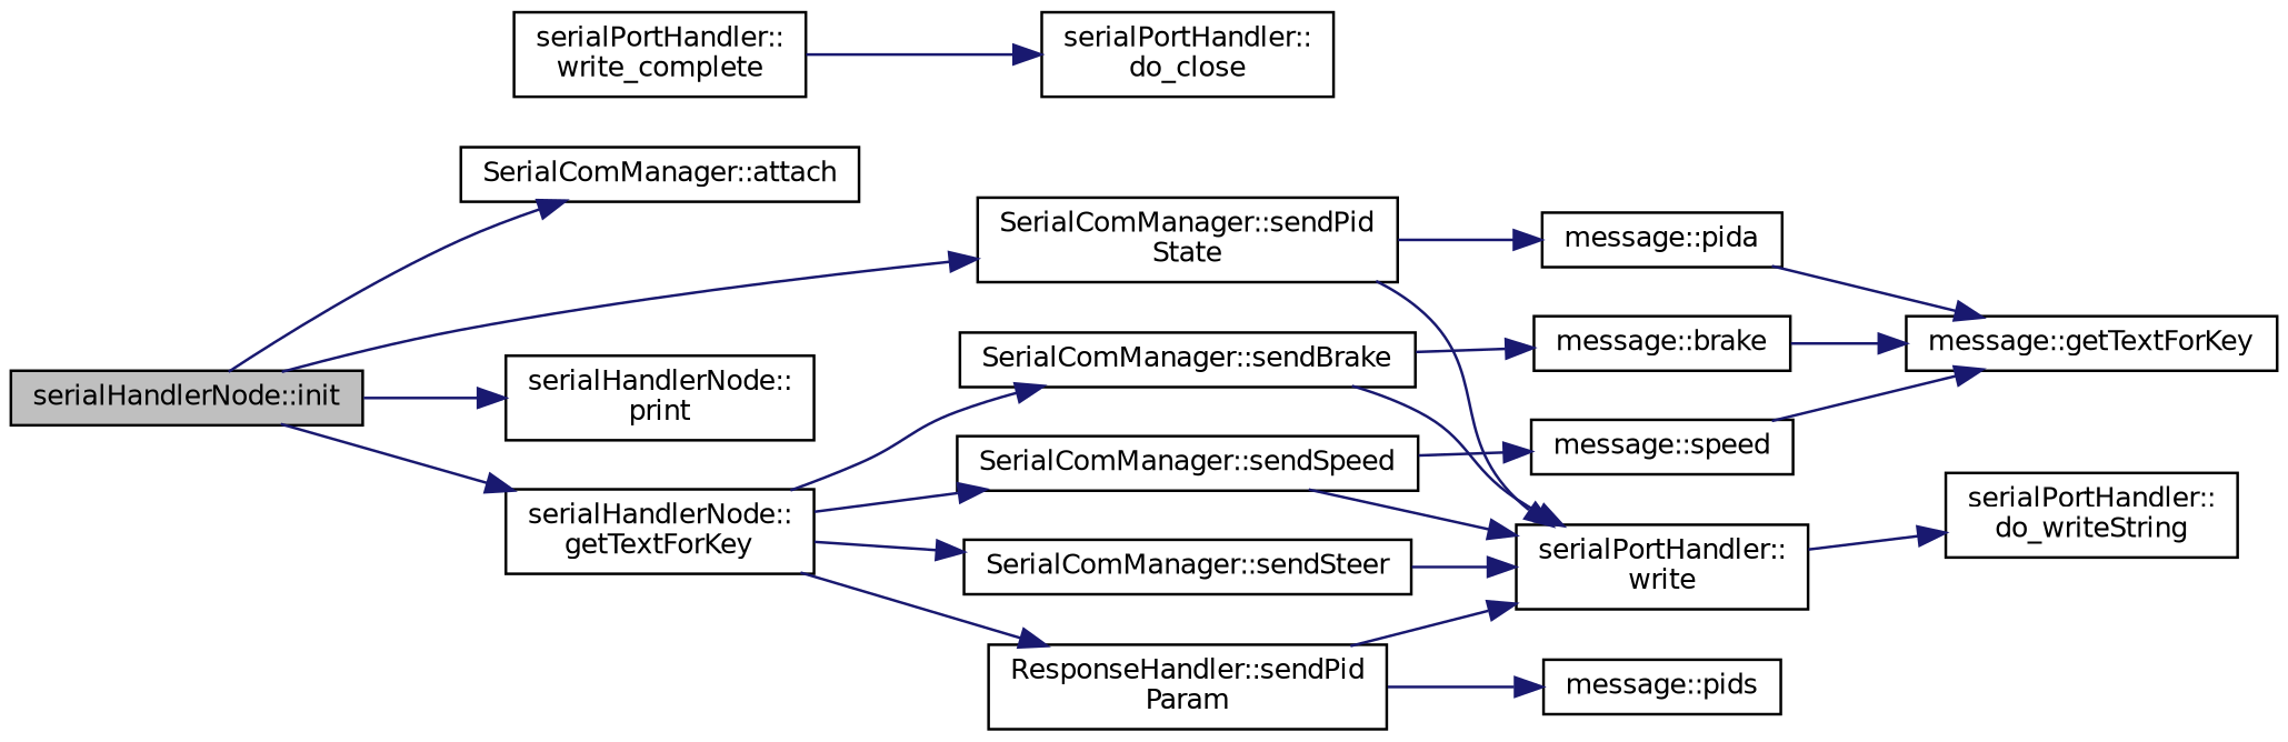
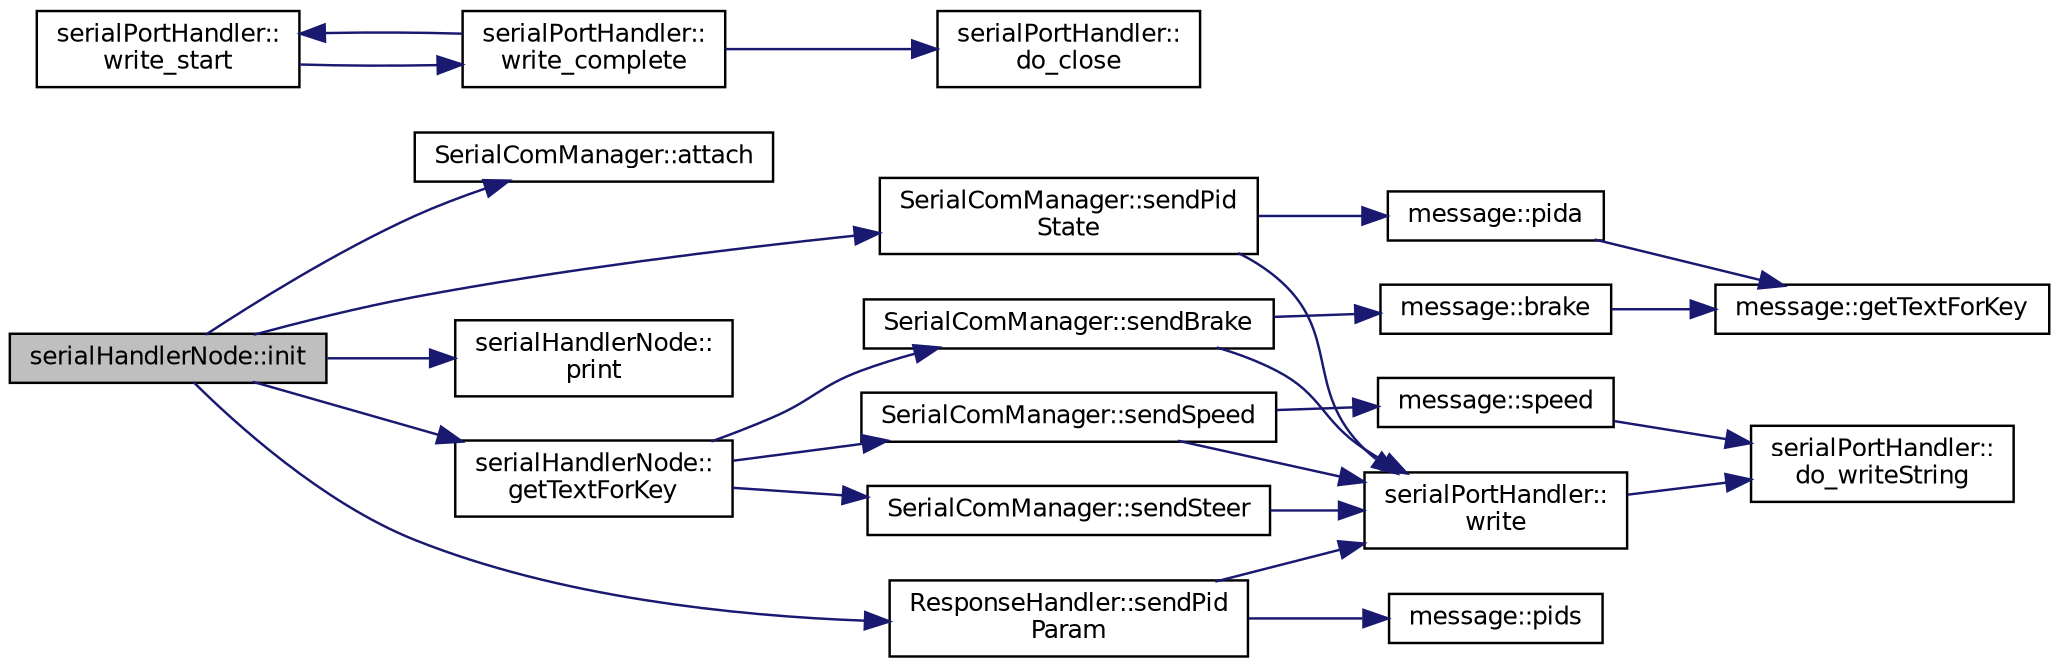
  digraph {
    rankdir=LR
    node [color=black fillcolor=white fontname=Helvetica fontsize=10 shape=record style=filled]
    edge [color=midnightblue fontname=Helvetica fontsize=10 labelfontname=Helvetica labelfontsize=10 style=solid]
    n1 [fillcolor=grey75 fontcolor=black height=0.2 label="serialHandlerNode::init" width=0.4]
    n2 [height=0.2 label="SerialComManager::attach" width=0.4]
    n3 [height=0.2 label="serialHandlerNode::\lgetTextForKey" width=0.4]
    n4 [height=0.2 label="serialHandlerNode::\lprint" width=0.4]
    n5 [height=0.2 label="ResponseHandler::sendPid\lParam" width=0.4]
    n6 [height=0.2 label="SerialComManager::sendPid\lState" width=0.4]
    n7 [height=0.2 label="SerialComManager::sendBrake" width=0.4]
    n8 [height=0.2 label="SerialComManager::sendSpeed" width=0.4]
    n9 [height=0.2 label="SerialComManager::sendSteer" width=0.4]
    n10 [height=0.2 label="serialPortHandler::\lwrite" width=0.4]
    n11 [height=0.2 label="message::pids" width=0.4]
    n12 [height=0.2 label="message::pida" width=0.4]
    n13 [height=0.2 label="message::brake" width=0.4]
    n14 [height=0.2 label="message::speed" width=0.4]
    n15 [height=0.2 label="message::getTextForKey" width=0.4]
    n16 [height=0.2 label="serialPortHandler::\ldo_writeString" width=0.4]
+   n17 [height=0.2 label="serialPortHandler::\lwrite_start" width=0.4]
    n18 [height=0.2 label="serialPortHandler::\lwrite_complete" width=0.4]
    n19 [height=0.2 label="serialPortHandler::\ldo_close" width=0.4]
    n1 -> n2
    n1 -> n3
    n1 -> n4
-   n3 -> n5
+   n1 -> n5
    n1 -> n6
    n3 -> n7
    n3 -> n8
    n3 -> n9
    n5 -> n10
    n5 -> n11
    n6 -> n10
    n6 -> n12
    n7 -> n10
    n7 -> n13
    n8 -> n10
    n8 -> n14
    n9 -> n10
    n10 -> n16
    n12 -> n15
    n13 -> n15
-   n14 -> n15
+   n14 -> n16
+   n17 -> n18
+   n18 -> n17
    n18 -> n19
  }
